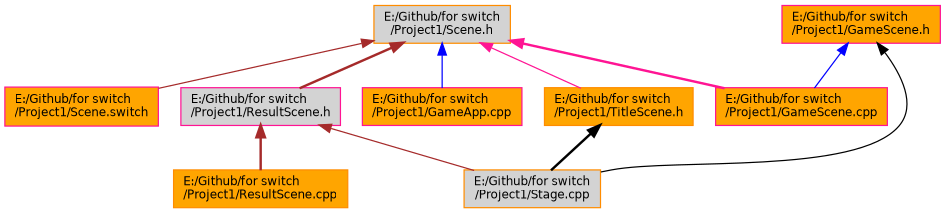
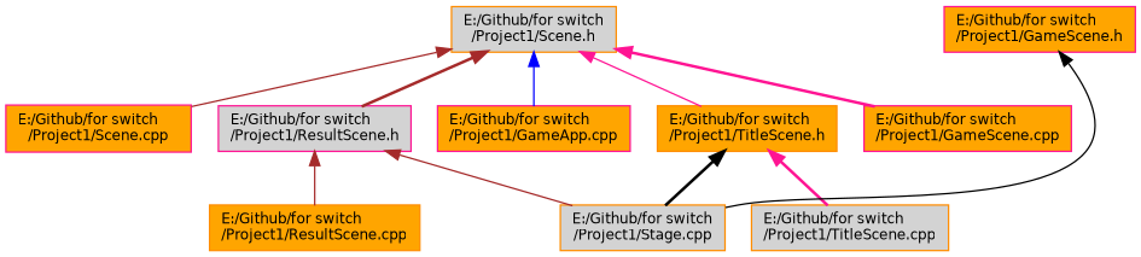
  digraph {
    node [color=darkorange fillcolor=orange fontname=Helvetica fontsize=10 shape=record style=filled]
    edge [color=brown dir=back fontname=Helvetica fontsize=10 labelfontname=Helvetica labelfontsize=10 style=solid]
    n1 [fillcolor=lightgrey fontcolor=black height=0.2 label="E:/Github/for switch\l/Project1/Scene.h" width=0.4]
    n2 [color=deeppink height=0.2 label="E:/Github/for switch\l/Project1/GameApp.cpp" width=0.4]
    n3 [color=deeppink fillcolor=lightgrey height=0.2 label="E:/Github/for switch\l/Project1/ResultScene.h" width=0.4]
-   n4 [color=deeppink height=0.2 label="E:/Github/for switch\l/Project1/Scene.switch" width=0.4]
+   n4 [color=deeppink height=0.2 label="E:/Github/for switch\l/Project1/Scene.cpp" width=0.4]
    n5 [height=0.2 label="E:/Github/for switch\l/Project1/TitleScene.h" width=0.4]
    n6 [color=deeppink height=0.2 label="E:/Github/for switch\l/Project1/GameScene.cpp" width=0.4]
    n7 [color=deeppink height=0.2 label="E:/Github/for switch\l/Project1/GameScene.h" width=0.4]
    n8 [fillcolor=lightgrey height=0.2 label="E:/Github/for switch\l/Project1/Stage.cpp" width=0.4]
    n9 [height=0.2 label="E:/Github/for switch\l/Project1/ResultScene.cpp" width=0.4]
+   n10 [fillcolor=lightgrey height=0.2 label="E:/Github/for switch\l/Project1/TitleScene.cpp" width=0.4]
    n1 -> n2 [color=blue]
    n1 -> n3 [style=bold]
    n1 -> n4
    n1 -> n5 [color=deeppink]
    n1 -> n6 [color=deeppink style=bold]
    n3 -> n8
-   n3 -> n9 [style=bold]
+   n3 -> n9
    n5 -> n8 [color=black style=bold]
-   n7 -> n6 [color=blue]
+   n5 -> n10 [color=deeppink style=bold]
    n7 -> n8 [color=black]
  }
